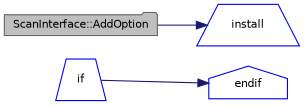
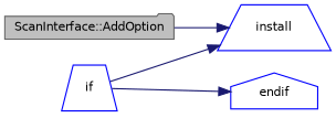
  digraph {
    fontname="DejaVu Sans"
    rankdir=LR
    node [color=blue fillcolor=white fontname="DejaVu Sans" fontsize=10 shape=trapezium style=filled]
    edge [color=midnightblue fontname="DejaVu Sans" fontsize=10 labelfontname=Helvetica labelfontsize=10 style=solid]
    n1 [color=gray40 fillcolor=grey75 fontcolor=black height=0.2 label="ScanInterface::AddOption" shape=folder width=0.4]
    n2 [height=0.2 label=install width=0.4]
    n3 [height=0.2 label=if width=0.4]
    n4 [height=0.2 label=endif shape=house width=0.4]
    n1 -> n2
+   n3 -> n2
    n3 -> n4
  }
